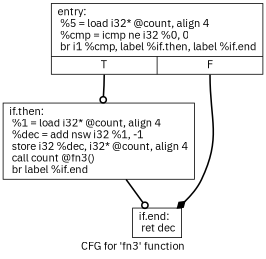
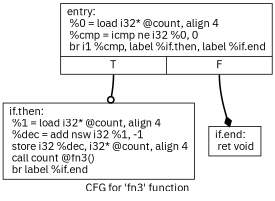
  digraph {
    fontname="IBM Plex Sans"
    label="CFG for 'fn3' function"
    node [fontname="IBM Plex Sans" shape=record]
    edge [arrowhead=odot fontname="IBM Plex Sans" style=bold]
-   n1 [label="{entry:\l  %5 = load i32* @count, align 4\l  %cmp = icmp ne i32 %0, 0\l  br i1 %cmp, label %if.then, label %if.end\l|{<s0>T|<s1>F}}"]
+   n1 [label="{entry:\l  %0 = load i32* @count, align 4\l  %cmp = icmp ne i32 %0, 0\l  br i1 %cmp, label %if.then, label %if.end\l|{<s0>T|<s1>F}}"]
    n2 [label="{if.then:                                          \l  %1 = load i32* @count, align 4\l  %dec = add nsw i32 %1, -1\l  store i32 %dec, i32* @count, align 4\l  call count @fn3()\l  br label %if.end\l}"]
-   n3 [label="{if.end:                                           \l  ret dec\l}"]
+   n3 [label="{if.end:                                           \l  ret void\l}"]
    n1 -> n2 [tailport=s0]
    n1 -> n3 [arrowhead=diamond tailport=s1]
-   n2 -> n3
  }
